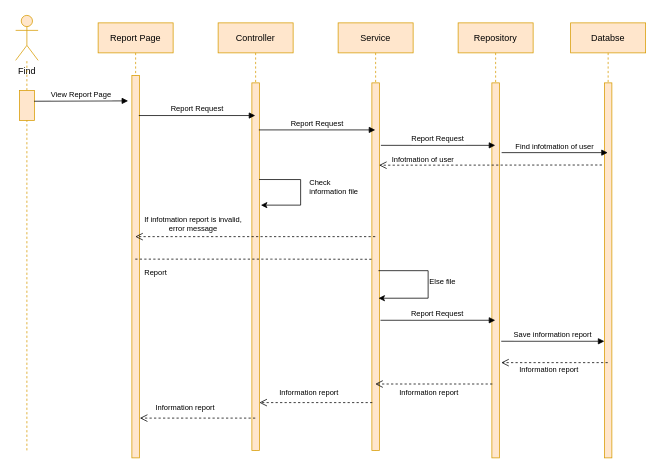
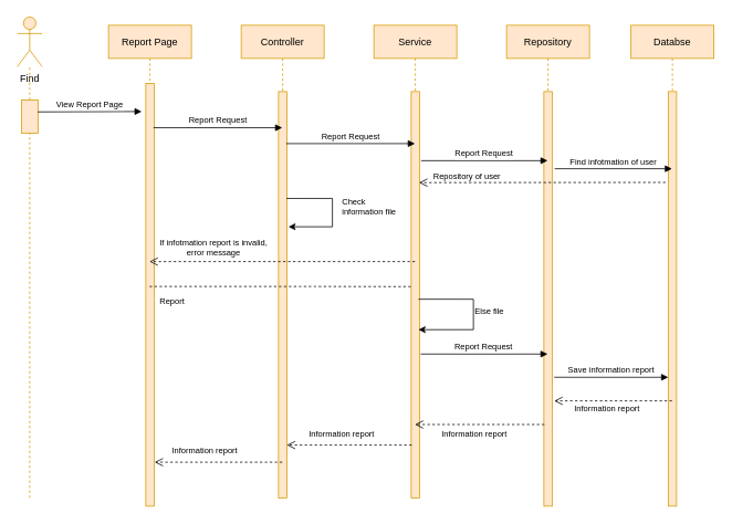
  <mxCell id="0" />
  <mxCell id="1" parent="0" />
  <mxCell id="2" value="Report Page" style="shape=umlLifeline;perimeter=lifelinePerimeter;container=1;collapsible=0;recursiveResize=0;rounded=0;shadow=0;strokeWidth=1;fillColor=#ffe6cc;strokeColor=#d79b00;" parent="1" vertex="1"><mxGeometry x="130" y="30" width="100" height="580" as="geometry" /></mxCell>
  <mxCell id="3" value="" style="points=[];perimeter=orthogonalPerimeter;rounded=0;shadow=0;strokeWidth=1;fillColor=#ffe6cc;strokeColor=#d79b00;" parent="2" vertex="1"><mxGeometry x="45" y="70" width="10" height="510" as="geometry" /></mxCell>
  <mxCell id="4" value="Controller" style="shape=umlLifeline;perimeter=lifelinePerimeter;container=1;collapsible=0;recursiveResize=0;rounded=0;shadow=0;strokeWidth=1;fillColor=#ffe6cc;strokeColor=#d79b00;" parent="1" vertex="1"><mxGeometry x="290" y="30" width="100" height="570" as="geometry" /></mxCell>
  <mxCell id="5" value="" style="points=[];perimeter=orthogonalPerimeter;rounded=0;shadow=0;strokeWidth=1;fillColor=#ffe6cc;strokeColor=#d79b00;" parent="4" vertex="1"><mxGeometry x="45" y="80" width="10" height="490" as="geometry" /></mxCell>
  <mxCell id="6" value="" style="edgeStyle=orthogonalEdgeStyle;rounded=0;orthogonalLoop=1;jettySize=auto;html=1;fontSize=10;exitX=0.971;exitY=0.263;exitDx=0;exitDy=0;exitPerimeter=0;" parent="4" source="5" edge="1"><mxGeometry relative="1" as="geometry"><mxPoint x="218" y="326" as="sourcePoint" /><mxPoint x="57" y="243" as="targetPoint" /><Array as="points"><mxPoint x="110" y="209" /><mxPoint x="110" y="243" /><mxPoint x="58" y="243" /></Array></mxGeometry></mxCell>
  <mxCell id="7" value="Report Request" style="verticalAlign=bottom;endArrow=block;shadow=0;strokeWidth=1;exitX=0.928;exitY=0.105;exitDx=0;exitDy=0;exitPerimeter=0;fontSize=10;" parent="1" source="3" target="4" edge="1"><mxGeometry relative="1" as="geometry"><mxPoint x="445" y="120" as="sourcePoint" /></mxGeometry></mxCell>
  <mxCell id="8" value="Find" style="shape=umlActor;verticalLabelPosition=bottom;verticalAlign=top;html=1;outlineConnect=0;fillColor=#ffe6cc;strokeColor=#d79b00;" parent="1" vertex="1"><mxGeometry x="20" y="20" width="30" height="60" as="geometry" /></mxCell>
  <mxCell id="9" value="" style="endArrow=none;dashed=1;html=1;fillColor=#ffe6cc;strokeColor=#d79b00;" parent="1" source="10" target="8" edge="1"><mxGeometry width="50" height="50" relative="1" as="geometry"><mxPoint x="35" y="510" as="sourcePoint" /><mxPoint x="40" y="110" as="targetPoint" /></mxGeometry></mxCell>
  <mxCell id="10" value="" style="rounded=0;whiteSpace=wrap;html=1;fillColor=#ffe6cc;strokeColor=#d79b00;" parent="1" vertex="1"><mxGeometry x="25" y="120" width="20" height="40" as="geometry" /></mxCell>
  <mxCell id="11" value="" style="endArrow=none;dashed=1;html=1;fillColor=#ffe6cc;strokeColor=#d79b00;" parent="1" target="10" edge="1"><mxGeometry width="50" height="50" relative="1" as="geometry"><mxPoint x="35" y="600" as="sourcePoint" /><mxPoint x="35" y="80" as="targetPoint" /></mxGeometry></mxCell>
  <mxCell id="12" value="Service" style="shape=umlLifeline;perimeter=lifelinePerimeter;container=1;collapsible=0;recursiveResize=0;rounded=0;shadow=0;strokeWidth=1;fillColor=#ffe6cc;strokeColor=#d79b00;" parent="1" vertex="1"><mxGeometry x="450" y="30" width="100" height="570" as="geometry" /></mxCell>
  <mxCell id="13" value="" style="points=[];perimeter=orthogonalPerimeter;rounded=0;shadow=0;strokeWidth=1;fillColor=#ffe6cc;strokeColor=#d79b00;" parent="12" vertex="1"><mxGeometry x="45" y="80" width="10" height="490" as="geometry" /></mxCell>
  <mxCell id="14" value="" style="edgeStyle=orthogonalEdgeStyle;rounded=0;orthogonalLoop=1;jettySize=auto;html=1;fontSize=10;exitX=0.88;exitY=0.511;exitDx=0;exitDy=0;exitPerimeter=0;entryX=0.88;entryY=0.586;entryDx=0;entryDy=0;entryPerimeter=0;" edge="1" parent="12" source="13" target="13"><mxGeometry relative="1" as="geometry"><mxPoint x="-95.29" y="218.87" as="sourcePoint" /><mxPoint x="-93" y="253" as="targetPoint" /><Array as="points"><mxPoint x="120" y="330" /><mxPoint x="120" y="367" /></Array></mxGeometry></mxCell>
  <mxCell id="15" value="Repository" style="shape=umlLifeline;perimeter=lifelinePerimeter;container=1;collapsible=0;recursiveResize=0;rounded=0;shadow=0;strokeWidth=1;fillColor=#ffe6cc;strokeColor=#d79b00;" parent="1" vertex="1"><mxGeometry x="610" y="30" width="100" height="580" as="geometry" /></mxCell>
  <mxCell id="16" value="" style="points=[];perimeter=orthogonalPerimeter;rounded=0;shadow=0;strokeWidth=1;fillColor=#ffe6cc;strokeColor=#d79b00;" parent="15" vertex="1"><mxGeometry x="45" y="80" width="10" height="500" as="geometry" /></mxCell>
  <mxCell id="17" value="Databse" style="shape=umlLifeline;perimeter=lifelinePerimeter;container=1;collapsible=0;recursiveResize=0;rounded=0;shadow=0;strokeWidth=1;fillColor=#ffe6cc;strokeColor=#d79b00;" parent="1" vertex="1"><mxGeometry x="760" y="30" width="100" height="580" as="geometry" /></mxCell>
  <mxCell id="18" value="" style="points=[];perimeter=orthogonalPerimeter;rounded=0;shadow=0;strokeWidth=1;fillColor=#ffe6cc;strokeColor=#d79b00;" parent="17" vertex="1"><mxGeometry x="45" y="80" width="10" height="500" as="geometry" /></mxCell>
  <mxCell id="19" value="View Report Page" style="verticalAlign=bottom;endArrow=block;shadow=0;strokeWidth=1;exitX=0.982;exitY=0.362;exitDx=0;exitDy=0;exitPerimeter=0;fontSize=10;" parent="1" source="10" edge="1"><mxGeometry relative="1" as="geometry"><mxPoint x="195" y="120" as="sourcePoint" /><mxPoint y="134" as="targetPoint" x="170" /></mxGeometry></mxCell>
  <mxCell id="20" value="Report Request" style="verticalAlign=bottom;endArrow=block;shadow=0;strokeWidth=1;fontSize=10;exitX=0.929;exitY=0.128;exitDx=0;exitDy=0;exitPerimeter=0;" parent="1" source="5" target="12" edge="1"><mxGeometry relative="1" as="geometry"><mxPoint x="345" y="209" as="sourcePoint" /><mxPoint x="490" y="181" as="targetPoint" /></mxGeometry></mxCell>
  <mxCell id="21" value="Report Request" style="verticalAlign=bottom;endArrow=block;shadow=0;strokeWidth=1;fontSize=10;exitX=1.204;exitY=0.17;exitDx=0;exitDy=0;exitPerimeter=0;" parent="1" source="13" target="15" edge="1"><mxGeometry relative="1" as="geometry"><mxPoint x="205.89" y="180.61" as="sourcePoint" /><mxPoint x="356.06" y="178.48" as="targetPoint" /></mxGeometry></mxCell>
  <mxCell id="22" value="Find infotmation of user" style="verticalAlign=bottom;endArrow=block;shadow=0;strokeWidth=1;fontSize=10;exitX=1.3;exitY=0.186;exitDx=0;exitDy=0;exitPerimeter=0;" parent="1" source="16" target="17" edge="1"><mxGeometry relative="1" as="geometry"><mxPoint x="668" y="208" as="sourcePoint" /><mxPoint x="800" y="230" as="targetPoint" /></mxGeometry></mxCell>
  <mxCell id="23" value="" style="verticalAlign=bottom;endArrow=open;dashed=1;endSize=8;shadow=0;strokeWidth=1;exitX=-0.334;exitY=0.219;exitDx=0;exitDy=0;exitPerimeter=0;entryX=0.956;entryY=0.224;entryDx=0;entryDy=0;entryPerimeter=0;" parent="1" source="18" target="13" edge="1"><mxGeometry relative="1" as="geometry"><mxPoint x="670" y="214" as="targetPoint" /><mxPoint x="350" y="440" as="sourcePoint" /></mxGeometry></mxCell>
- <mxCell id="24" value="&lt;span style=&quot;color: rgb(0 , 0 , 0) ; font-family: &amp;#34;helvetica&amp;#34; ; font-size: 10px ; font-style: normal ; font-weight: 400 ; letter-spacing: normal ; text-align: center ; text-indent: 0px ; text-transform: none ; word-spacing: 0px ; background-color: rgb(255 , 255 , 255) ; display: inline ; float: none&quot;&gt;Infotmation of user&lt;/span&gt;" style="text;whiteSpace=wrap;html=1;fontSize=10;" parent="1" vertex="1"><mxGeometry x="520" y="200" width="130" height="30" as="geometry" /></mxCell>
+ <mxCell id="24" value="&lt;span style=&quot;color: rgb(0 , 0 , 0) ; font-family: &amp;#34;helvetica&amp;#34; ; font-size: 10px ; font-style: normal ; font-weight: 400 ; letter-spacing: normal ; text-align: center ; text-indent: 0px ; text-transform: none ; word-spacing: 0px ; background-color: rgb(255 , 255 , 255) ; display: inline ; float: none&quot;&gt;Repository of user&lt;/span&gt;" style="text;whiteSpace=wrap;html=1;fontSize=10;" parent="1" vertex="1"><mxGeometry x="520" y="200" width="130" height="30" as="geometry" /></mxCell>
  <mxCell id="25" value="&lt;span style=&quot;color: rgb(0 , 0 , 0) ; font-family: &amp;#34;helvetica&amp;#34; ; font-size: 10px ; font-style: normal ; font-weight: 400 ; letter-spacing: normal ; text-align: center ; text-indent: 0px ; text-transform: none ; word-spacing: 0px ; background-color: rgb(255 , 255 , 255) ; display: inline ; float: none&quot;&gt;Check information file&lt;br&gt;&lt;/span&gt;" style="text;whiteSpace=wrap;html=1;fontSize=10;" parent="1" vertex="1"><mxGeometry x="410" y="230" width="80" height="30" as="geometry" /></mxCell>
  <mxCell id="26" value="" style="verticalAlign=bottom;endArrow=open;dashed=1;endSize=8;shadow=0;strokeWidth=1;" parent="1" source="12" target="2" edge="1"><mxGeometry relative="1" as="geometry"><mxPoint x="199" y="261" as="targetPoint" /><mxPoint x="510" y="262" as="sourcePoint" /></mxGeometry></mxCell>
  <mxCell id="27" value="&lt;div style=&quot;text-align: center&quot;&gt;&lt;font face=&quot;helvetica&quot;&gt;&lt;span style=&quot;background-color: rgb(255 , 255 , 255)&quot;&gt;If infotmation report is invalid,&lt;/span&gt;&lt;/font&gt;&lt;/div&gt;&lt;div style=&quot;text-align: center&quot;&gt;&lt;font face=&quot;helvetica&quot;&gt;&lt;span style=&quot;background-color: rgb(255 , 255 , 255)&quot;&gt;error message&lt;/span&gt;&lt;/font&gt;&lt;/div&gt;" style="text;whiteSpace=wrap;html=1;fontSize=10;" parent="1" vertex="1"><mxGeometry x="190" y="280" width="150" height="40" as="geometry" /></mxCell>
  <mxCell id="28" value="" style="endArrow=none;dashed=1;html=1;fontSize=10;entryX=-0.034;entryY=0.48;entryDx=0;entryDy=0;entryPerimeter=0;" parent="1" target="13" edge="1" source="2"><mxGeometry width="50" height="50" relative="1" as="geometry"><mxPoint x="190" y="456" as="sourcePoint" /><mxPoint x="490" y="456" as="targetPoint" /><Array as="points"><mxPoint x="370" y="345" /></Array></mxGeometry></mxCell>
  <mxCell id="29" value="&lt;div style=&quot;text-align: center&quot;&gt;&lt;font face=&quot;helvetica&quot;&gt;&lt;span style=&quot;background-color: rgb(255 , 255 , 255)&quot;&gt;Report&lt;/span&gt;&lt;/font&gt;&lt;/div&gt;" style="text;whiteSpace=wrap;html=1;fontSize=10;" parent="1" vertex="1"><mxGeometry x="190" y="350" width="110" height="40" as="geometry" /></mxCell>
  <mxCell id="30" value="Report Request" style="verticalAlign=bottom;endArrow=block;shadow=0;strokeWidth=1;fontSize=10;exitX=1.154;exitY=0.646;exitDx=0;exitDy=0;exitPerimeter=0;" parent="1" source="13" target="15" edge="1"><mxGeometry relative="1" as="geometry"><mxPoint x="517.04" y="203.3" as="sourcePoint" /><mxPoint x="669.5" y="203.3" as="targetPoint" /></mxGeometry></mxCell>
  <mxCell id="31" value="Save information report" style="verticalAlign=bottom;endArrow=block;shadow=0;strokeWidth=1;fontSize=10;exitX=1.246;exitY=0.689;exitDx=0;exitDy=0;exitPerimeter=0;" parent="1" source="16" target="18" edge="1"><mxGeometry relative="1" as="geometry"><mxPoint x="688" y="223" as="sourcePoint" /><mxPoint x="829.5" y="223" as="targetPoint" /></mxGeometry></mxCell>
  <mxCell id="32" value="" style="verticalAlign=bottom;endArrow=open;dashed=1;endSize=8;shadow=0;strokeWidth=1;entryX=1.246;entryY=0.746;entryDx=0;entryDy=0;entryPerimeter=0;" parent="1" source="17" target="16" edge="1"><mxGeometry relative="1" as="geometry"><mxPoint x="197.59" y="449.15" as="targetPoint" /><mxPoint x="509.5" y="449.15" as="sourcePoint" /></mxGeometry></mxCell>
  <mxCell id="33" value="&lt;div style=&quot;text-align: center&quot;&gt;&lt;font face=&quot;helvetica&quot;&gt;&lt;span style=&quot;background-color: rgb(255 , 255 , 255)&quot;&gt;Information report&lt;/span&gt;&lt;/font&gt;&lt;/div&gt;" style="text;whiteSpace=wrap;html=1;fontSize=10;" parent="1" vertex="1"><mxGeometry x="690" y="480" width="130" height="30" as="geometry" /></mxCell>
  <mxCell id="34" value="" style="verticalAlign=bottom;endArrow=open;dashed=1;endSize=8;shadow=0;strokeWidth=1;exitX=0.057;exitY=0.803;exitDx=0;exitDy=0;exitPerimeter=0;" parent="1" edge="1" target="12" source="16"><mxGeometry relative="1" as="geometry"><mxPoint x="510" y="566" as="targetPoint" /><mxPoint x="650" y="566" as="sourcePoint" /></mxGeometry></mxCell>
  <mxCell id="35" value="&lt;div style=&quot;text-align: center&quot;&gt;&lt;font face=&quot;helvetica&quot;&gt;&lt;span style=&quot;background-color: rgb(255 , 255 , 255)&quot;&gt;Information report&lt;/span&gt;&lt;/font&gt;&lt;/div&gt;" style="text;whiteSpace=wrap;html=1;fontSize=10;" parent="1" vertex="1"><mxGeometry x="530" y="510" width="130" height="30" as="geometry" /></mxCell>
  <mxCell id="36" value="" style="verticalAlign=bottom;endArrow=open;dashed=1;endSize=8;shadow=0;strokeWidth=1;exitX=0.057;exitY=0.87;exitDx=0;exitDy=0;exitPerimeter=0;" parent="1" target="5" edge="1" source="13"><mxGeometry relative="1" as="geometry"><mxPoint x="520" y="576" as="targetPoint" /><mxPoint x="490" y="576" as="sourcePoint" /></mxGeometry></mxCell>
  <mxCell id="37" value="&lt;span style=&quot;color: rgb(0, 0, 0); font-family: helvetica; font-size: 10px; font-style: normal; font-weight: 400; letter-spacing: normal; text-align: center; text-indent: 0px; text-transform: none; word-spacing: 0px; background-color: rgb(255, 255, 255); display: inline; float: none;&quot;&gt;Information report&lt;/span&gt;" style="text;whiteSpace=wrap;html=1;fontSize=10;" parent="1" vertex="1"><mxGeometry x="370" y="510" width="100" height="30" as="geometry" /></mxCell>
  <mxCell id="38" value="" style="verticalAlign=bottom;endArrow=open;dashed=1;endSize=8;shadow=0;strokeWidth=1;entryX=1.063;entryY=0.896;entryDx=0;entryDy=0;entryPerimeter=0;" parent="1" target="3" edge="1" source="4"><mxGeometry relative="1" as="geometry"><mxPoint x="355" y="586" as="targetPoint" /><mxPoint x="330" y="592" as="sourcePoint" /></mxGeometry></mxCell>
  <mxCell id="39" value="&lt;span style=&quot;color: rgb(0, 0, 0); font-family: helvetica; font-size: 10px; font-style: normal; font-weight: 400; letter-spacing: normal; text-align: center; text-indent: 0px; text-transform: none; word-spacing: 0px; background-color: rgb(255, 255, 255); display: inline; float: none;&quot;&gt;Information report&lt;/span&gt;" style="text;whiteSpace=wrap;html=1;fontSize=10;" parent="1" vertex="1"><mxGeometry x="205" y="530" width="100" height="30" as="geometry" /></mxCell>
  <mxCell id="40" value="&lt;span style=&quot;color: rgb(0 , 0 , 0) ; font-family: &amp;#34;helvetica&amp;#34; ; font-size: 10px ; font-style: normal ; font-weight: 400 ; letter-spacing: normal ; text-align: center ; text-indent: 0px ; text-transform: none ; word-spacing: 0px ; background-color: rgb(255 , 255 , 255) ; display: inline ; float: none&quot;&gt;Else file&lt;/span&gt;" style="text;whiteSpace=wrap;html=1;" vertex="1" parent="1"><mxGeometry x="570" y="360" width="130" height="30" as="geometry" /></mxCell>
